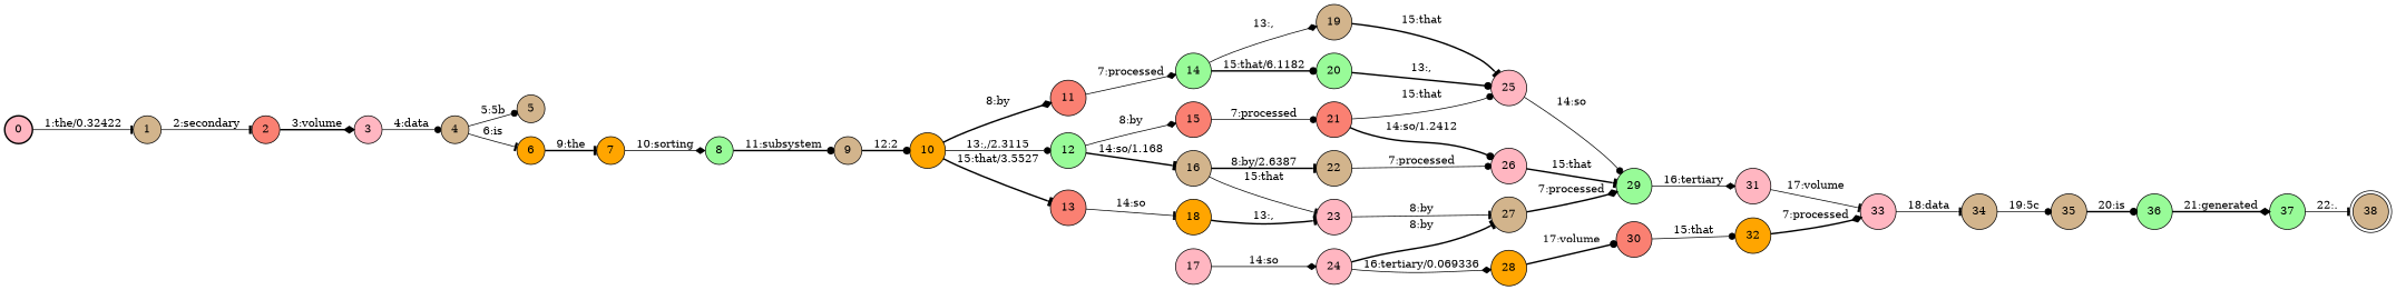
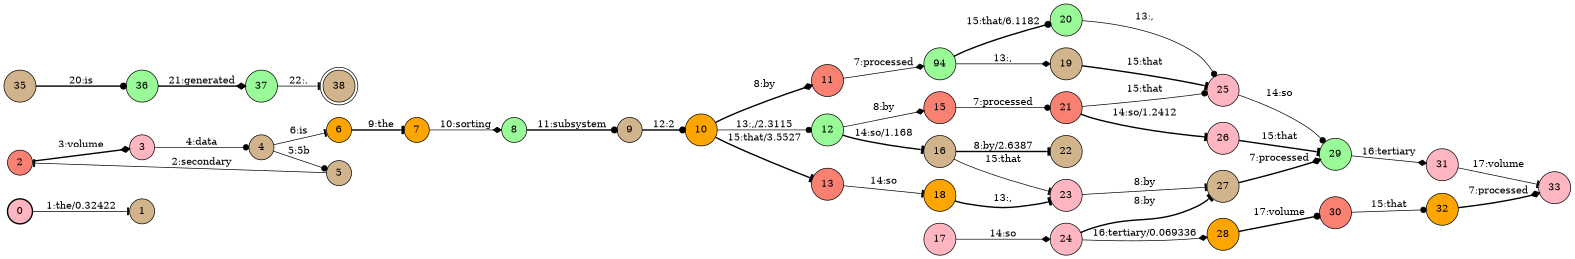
  digraph {
    nodesep=0.25
    rankdir=LR
    ranksep=0.4
    node [fillcolor=tan fontsize=14 shape=circle style="solid,filled"]
    edge [arrowhead=tee fontsize=14 style=solid]
    n1 [fillcolor=lightpink label=0 style="bold,filled"]
    n2 [label=1]
    n3 [fillcolor=salmon label=2]
    n4 [fillcolor=lightpink label=3]
    n5 [label=4]
    n6 [label=5]
    n7 [fillcolor=orange label=6]
    n8 [fillcolor=orange label=7]
    n9 [fillcolor=palegreen label=8]
    n10 [label=9]
    n11 [fillcolor=orange label=10]
    n12 [fillcolor=salmon label=11]
    n13 [fillcolor=palegreen label=12]
    n14 [fillcolor=salmon label=13]
-   n15 [fillcolor=palegreen label=14]
+   n15 [fillcolor=palegreen label=94]
    n16 [fillcolor=salmon label=15]
    n17 [label=16]
    n18 [fillcolor=orange label=18]
    n19 [label=19]
    n20 [fillcolor=palegreen label=20]
    n21 [fillcolor=salmon label=21]
    n22 [label=22]
    n23 [fillcolor=lightpink label=23]
    n24 [fillcolor=lightpink label=17]
    n25 [fillcolor=lightpink label=24]
    n26 [fillcolor=lightpink label=25]
    n27 [fillcolor=lightpink label=26]
    n28 [label=27]
    n29 [fillcolor=orange label=28]
    n30 [fillcolor=palegreen label=29]
    n31 [fillcolor=salmon label=30]
    n32 [fillcolor=lightpink label=31]
    n33 [fillcolor=orange label=32]
    n34 [fillcolor=lightpink label=33]
-   n35 [label=34]
    n36 [label=35]
    n37 [fillcolor=palegreen label=36]
    n38 [fillcolor=palegreen label=37]
    n39 [label=38 shape=doublecircle]
    n1 -> n2 [label="1:the/0.32422"]
-   n2 -> n3 [label="2:secondary"]
+   n6 -> n3 [label="2:secondary"]
    n3 -> n4 [arrowhead=diamond label="3:volume" style=bold]
    n4 -> n5 [arrowhead=dot label="4:data"]
    n5 -> n6 [arrowhead=dot label="5:5b"]
    n5 -> n7 [label="6:is"]
    n7 -> n8 [label="9:the" style=bold]
    n8 -> n9 [arrowhead=diamond label="10:sorting"]
    n9 -> n10 [arrowhead=dot label="11:subsystem" style=bold]
    n10 -> n11 [arrowhead=dot label="12:2" style=bold]
    n11 -> n12 [arrowhead=diamond label="8:by" style=bold]
    n11 -> n13 [arrowhead=dot label="13:,/2.3115"]
    n11 -> n14 [label="15:that/3.5527" style=bold]
    n12 -> n15 [arrowhead=diamond label="7:processed"]
    n13 -> n16 [arrowhead=diamond label="8:by"]
    n13 -> n17 [label="14:so/1.168" style=bold]
    n14 -> n18 [label="14:so"]
    n15 -> n19 [arrowhead=diamond label="13:,"]
    n15 -> n20 [arrowhead=dot label="15:that/6.1182" style=bold]
    n16 -> n21 [arrowhead=dot label="7:processed"]
    n17 -> n22 [label="8:by/2.6387" style=bold]
    n17 -> n23 [label="15:that"]
    n18 -> n23 [label="13:," style=bold]
    n19 -> n26 [label="15:that" style=bold]
-   n20 -> n26 [arrowhead=dot label="13:," style=bold]
+   n20 -> n26 [arrowhead=dot label="13:,"]
    n21 -> n26 [arrowhead=dot label="15:that"]
-   n21 -> n27 [arrowhead=dot label="14:so/1.2412" style=bold]
-   n22 -> n27 [arrowhead=dot label="7:processed"]
+   n21 -> n27 [label="14:so/1.2412" style=bold]
    n23 -> n28 [label="8:by"]
    n24 -> n25 [arrowhead=diamond label="14:so"]
    n25 -> n28 [label="8:by" style=bold]
    n25 -> n29 [arrowhead=diamond label="16:tertiary/0.069336"]
    n26 -> n30 [arrowhead=dot label="14:so"]
    n27 -> n30 [label="15:that" style=bold]
    n28 -> n30 [arrowhead=diamond label="7:processed" style=bold]
    n29 -> n31 [arrowhead=dot label="17:volume" style=bold]
    n30 -> n32 [arrowhead=diamond label="16:tertiary"]
    n31 -> n33 [arrowhead=dot label="15:that"]
    n32 -> n34 [label="17:volume"]
    n33 -> n34 [arrowhead=diamond label="7:processed" style=bold]
-   n34 -> n35 [label="18:data"]
-   n35 -> n36 [arrowhead=dot label="19:5c"]
    n36 -> n37 [arrowhead=dot label="20:is" style=bold]
    n37 -> n38 [arrowhead=diamond label="21:generated" style=bold]
    n38 -> n39 [label="22:."]
  }
